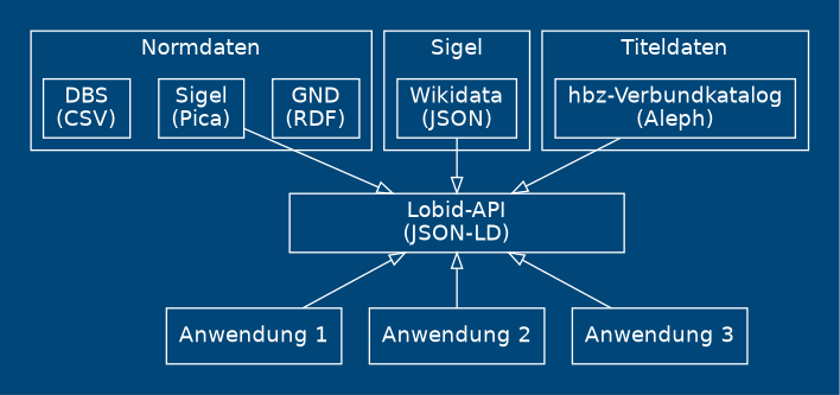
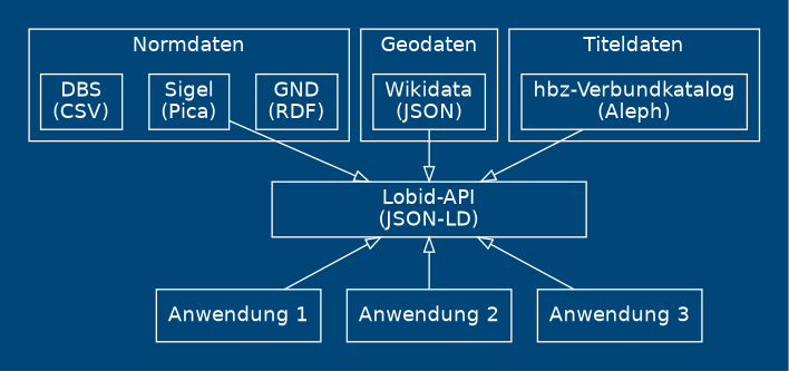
  digraph {
    bgcolor="#004678"
    color=white
    compound=true
    fontcolor=white
    fontname=helvetica
    rankdir=TD
    splines=false
    node [color=white fontcolor=white fontname=helvetica shape=box]
    edge [arrowhead=empty arrowtail=empty color=white fontcolor=white fontname=helvetica]
    n1 [label="hbz-Verbundkatalog\n(Aleph)"]
    n2 [label="Wikidata\n(JSON)"]
    n3 [label="GND\n(RDF)"]
    n4 [label="Sigel\n(Pica)"]
    n5 [label="DBS\n(CSV)"]
    n6 [label="Lobid-API\n(JSON-LD)" width=3]
    n7 [label="Anwendung 1"]
    n8 [label="Anwendung 2"]
    n9 [label="Anwendung 3"]
    subgraph cluster_1 {
      style=invis
      n6
      n7
      n8
      n9
      subgraph cluster_2 {
        label=Titeldaten
        style=solid
        n1
      }
      subgraph cluster_3 {
-       label=Sigel
+       label=Geodaten
        style=solid
        n2
      }
      subgraph cluster_4 {
        label=Normdaten
        style=solid
        n3
        n4
        n5
      }
    }
    n1 -> n6
    n2 -> n6
    n4 -> n6
    n6 -> n7 [dir=back]
    n6 -> n8 [dir=back]
    n6 -> n9 [dir=back]
  }
